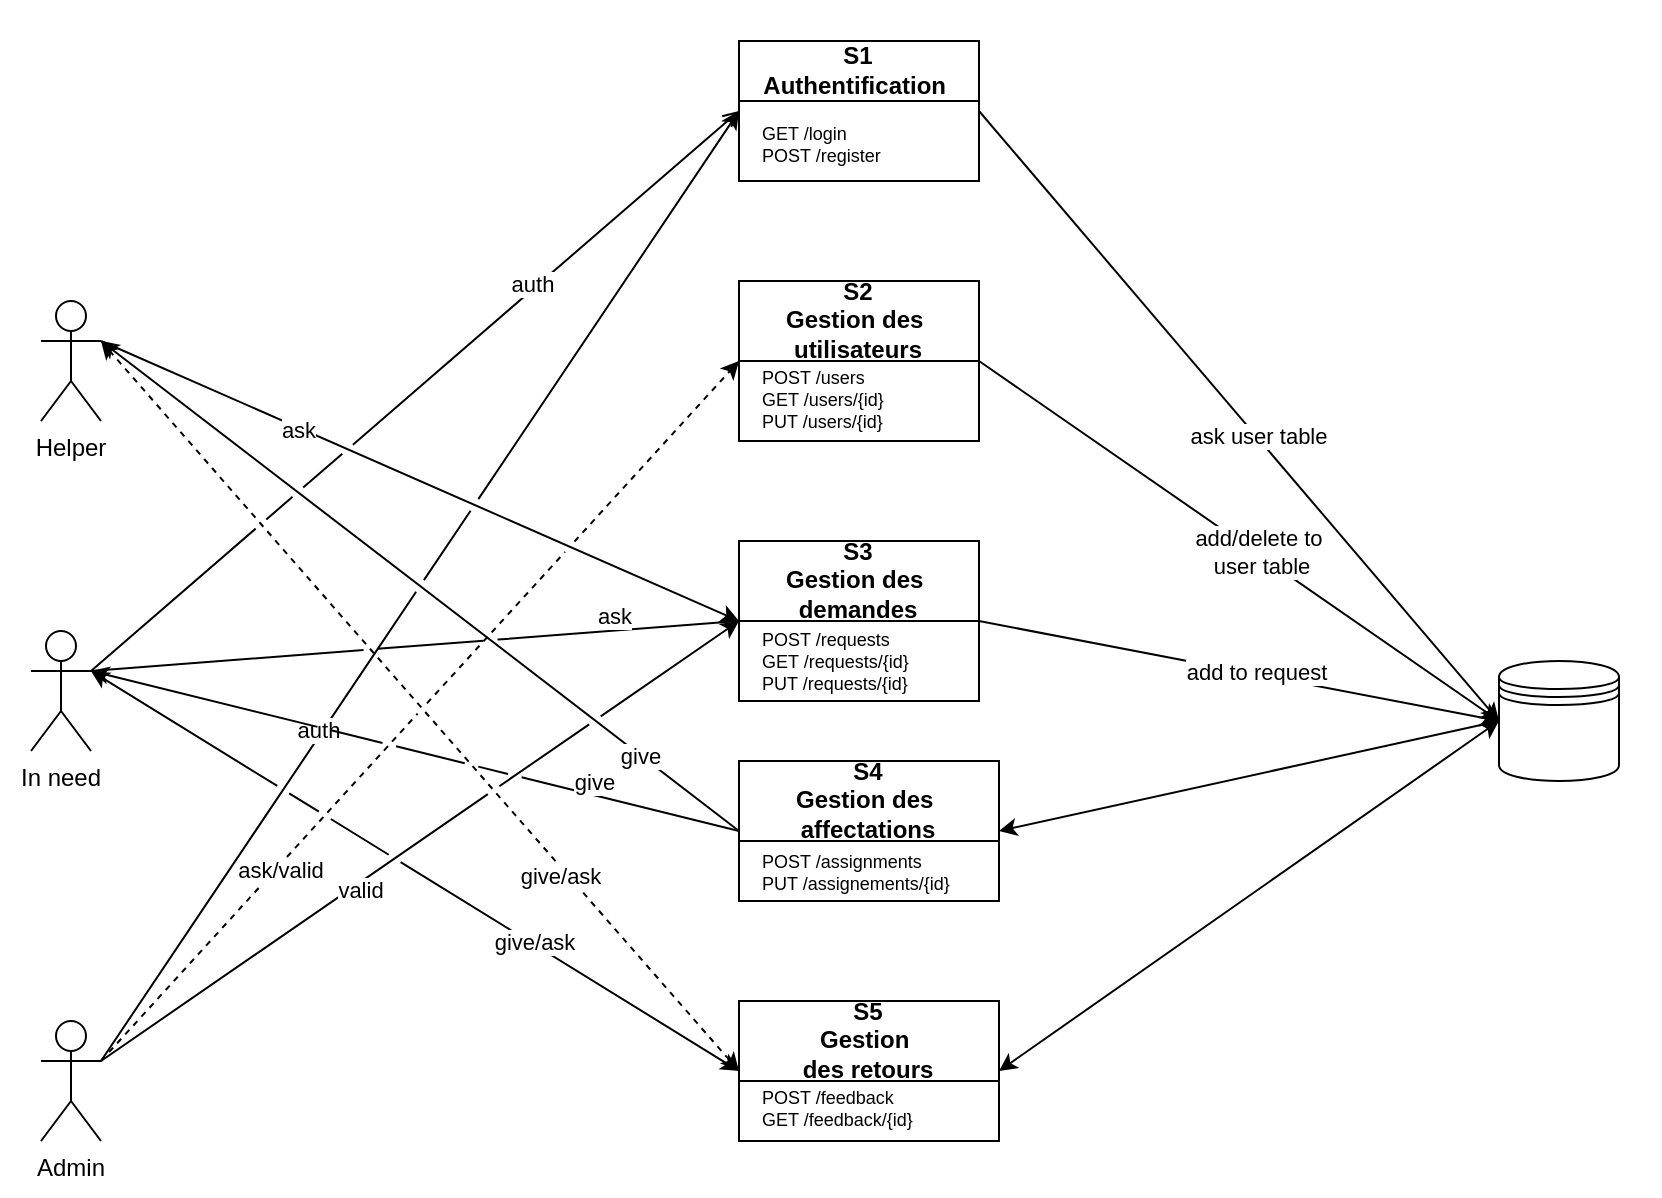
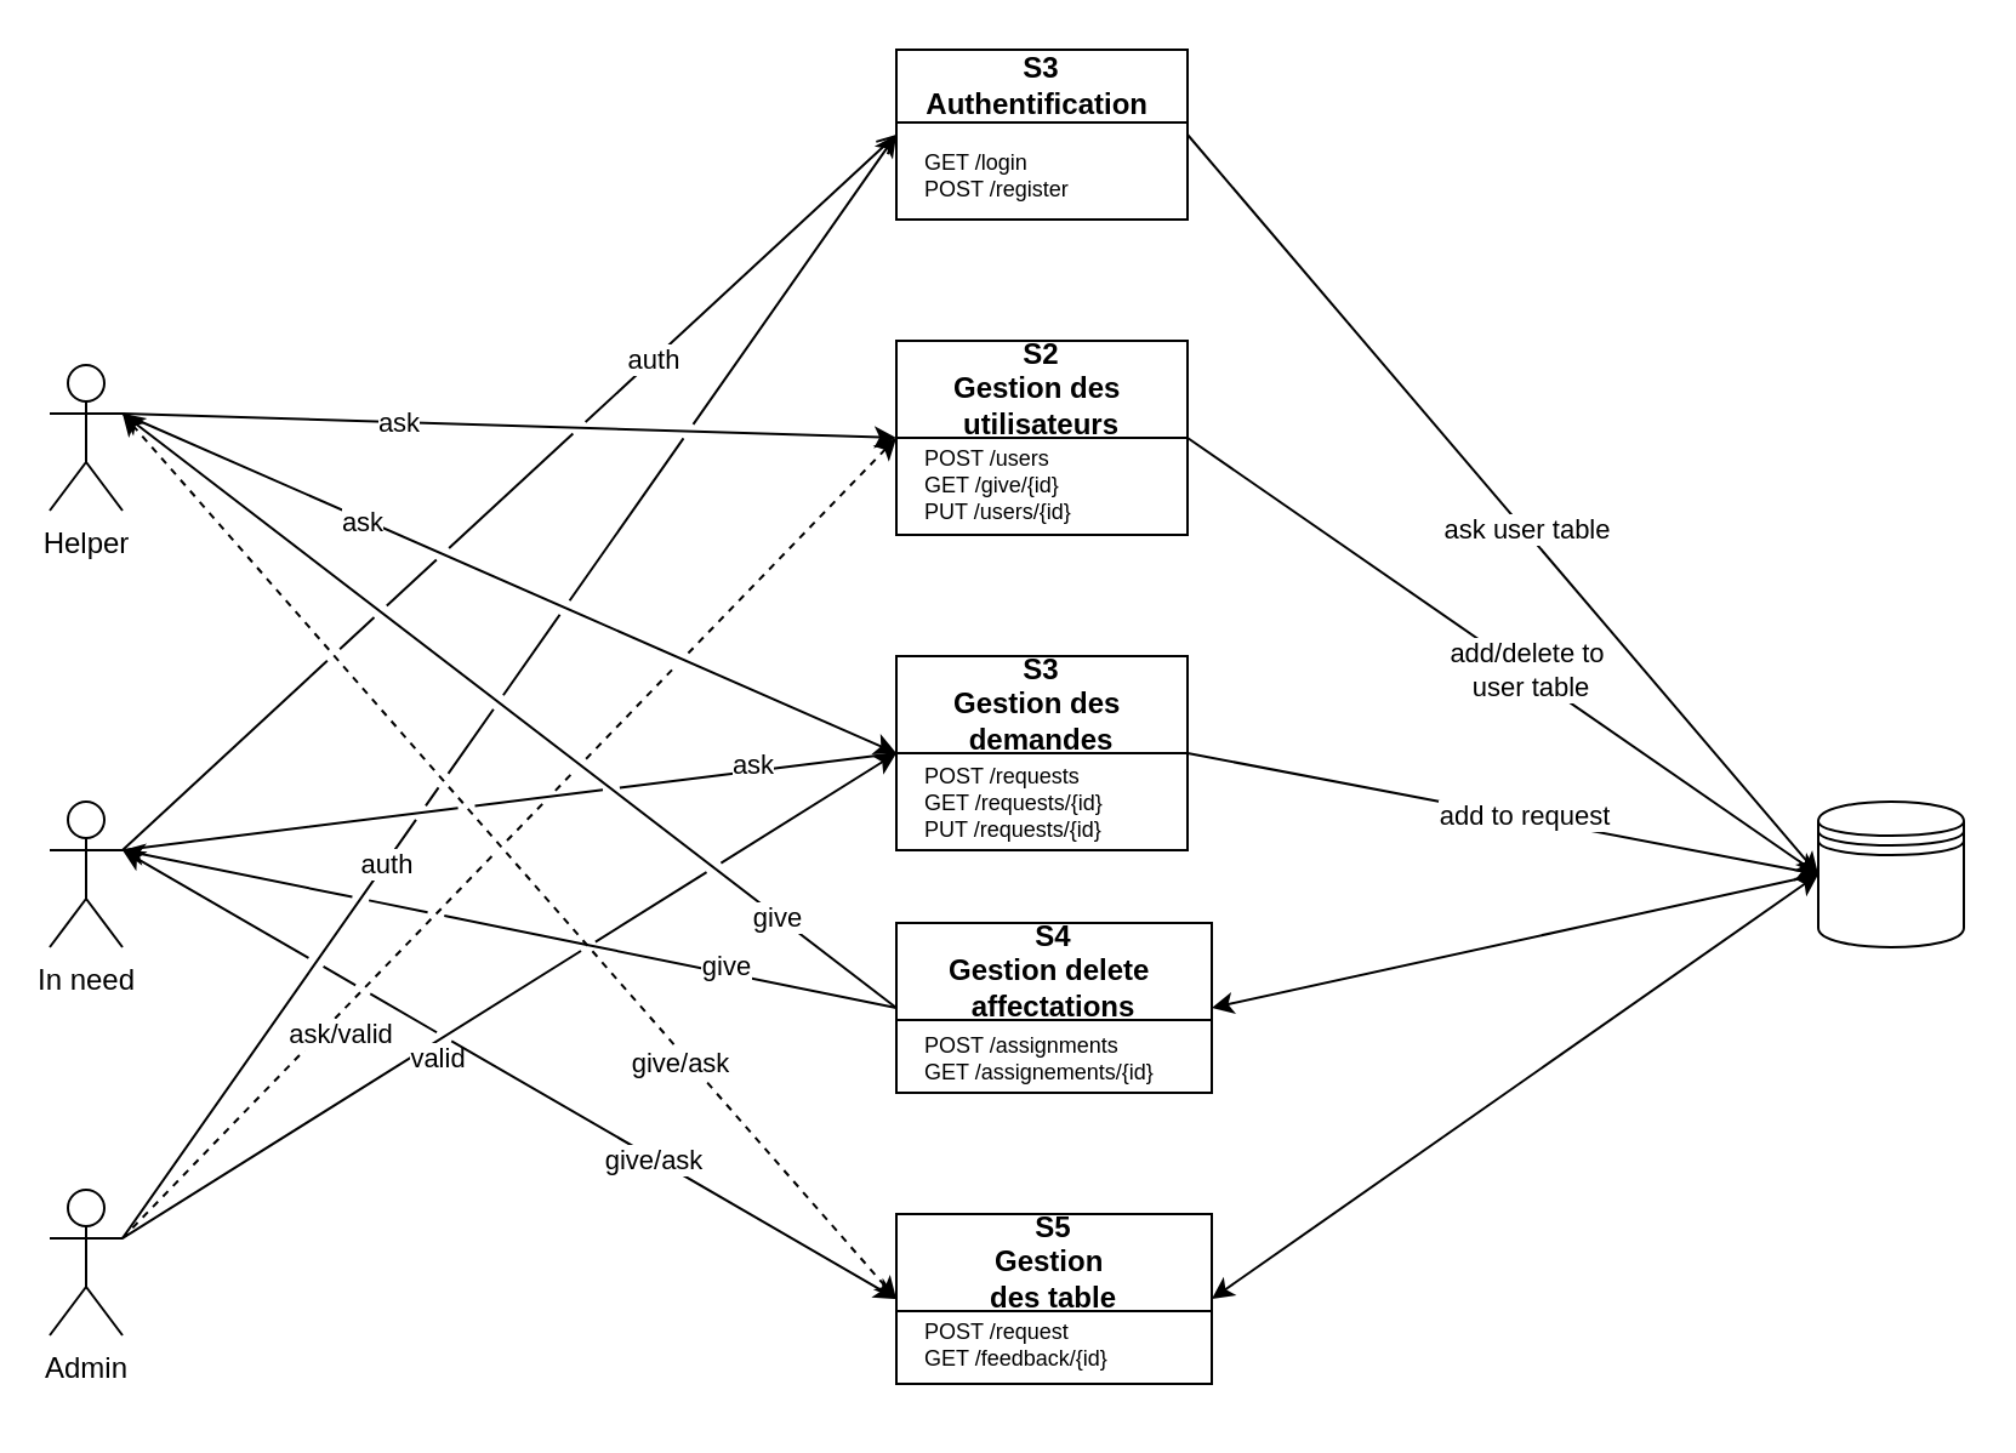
  <mxCell id="0" />
  <mxCell id="1" parent="0" />
  <mxCell id="2" value="Helper" style="shape=umlActor;verticalLabelPosition=bottom;verticalAlign=top;html=1;outlineConnect=0;" parent="1" vertex="1"><mxGeometry x="20" y="150" width="30" height="60" as="geometry" /></mxCell>
- <mxCell id="3" value="In need" style="shape=umlActor;verticalLabelPosition=bottom;verticalAlign=top;html=1;outlineConnect=0;" parent="1" vertex="1"><mxGeometry x="15" y="315" width="30" height="60" as="geometry" /></mxCell>
- <mxCell id="4" value="Admin" style="shape=umlActor;verticalLabelPosition=bottom;verticalAlign=top;html=1;outlineConnect=0;" parent="1" vertex="1"><mxGeometry x="20" y="510" width="30" height="60" as="geometry" /></mxCell>
- <mxCell id="5" value="S1&lt;div&gt;Authentification&amp;nbsp;&lt;/div&gt;" style="swimlane;whiteSpace=wrap;html=1;startSize=30;" parent="1" vertex="1"><mxGeometry x="369" y="20" width="120" height="70" as="geometry" /></mxCell>
+ <mxCell id="3" value="In need" style="shape=umlActor;verticalLabelPosition=bottom;verticalAlign=top;html=1;outlineConnect=0;" parent="1" vertex="1"><mxGeometry x="20" y="330" width="30" height="60" as="geometry" /></mxCell>
+ <mxCell id="4" value="Admin" style="shape=umlActor;verticalLabelPosition=bottom;verticalAlign=top;html=1;outlineConnect=0;" parent="1" vertex="1"><mxGeometry x="20" y="490" width="30" height="60" as="geometry" /></mxCell>
+ <mxCell id="5" value="S3&lt;div&gt;Authentification&amp;nbsp;&lt;/div&gt;" style="swimlane;whiteSpace=wrap;html=1;startSize=30;" parent="1" vertex="1"><mxGeometry x="369" y="20" width="120" height="70" as="geometry" /></mxCell>
  <mxCell id="6" value="GET /login&lt;div&gt;POST /register&lt;/div&gt;" style="text;html=1;align=left;verticalAlign=top;resizable=0;points=[];autosize=1;strokeColor=none;fillColor=none;fontSize=9;" parent="5" vertex="1"><mxGeometry x="10" y="35" width="80" height="40" as="geometry" /></mxCell>
  <mxCell id="7" value="S2&lt;div&gt;&lt;div&gt;Gestion des&amp;nbsp;&lt;/div&gt;&lt;div&gt;utilisateurs&lt;/div&gt;&lt;/div&gt;" style="swimlane;whiteSpace=wrap;html=1;startSize=40;" parent="1" vertex="1"><mxGeometry x="369" y="140" width="120" height="80" as="geometry" /></mxCell>
- <mxCell id="8" value="POST /users&lt;div&gt;GET /users/{id}&lt;/div&gt;&lt;div&gt;PUT /users/{id}&lt;/div&gt;" style="text;html=1;align=left;verticalAlign=top;resizable=0;points=[];autosize=1;strokeColor=none;fillColor=none;fontSize=9;" vertex="1" parent="7"><mxGeometry x="10" y="37" width="80" height="50" as="geometry" /></mxCell>
+ <mxCell id="8" value="POST /users&lt;div&gt;GET /give/{id}&lt;/div&gt;&lt;div&gt;PUT /users/{id}&lt;/div&gt;" style="text;html=1;align=left;verticalAlign=top;resizable=0;points=[];autosize=1;strokeColor=none;fillColor=none;fontSize=9;" vertex="1" parent="7"><mxGeometry x="10" y="37" width="80" height="50" as="geometry" /></mxCell>
  <mxCell id="9" value="S3&lt;div&gt;&lt;div&gt;Gestion des&amp;nbsp;&lt;/div&gt;&lt;div&gt;demandes&lt;/div&gt;&lt;/div&gt;" style="swimlane;whiteSpace=wrap;html=1;startSize=40;" parent="1" vertex="1"><mxGeometry x="369" y="270" width="120" height="80" as="geometry" /></mxCell>
  <mxCell id="10" value="POST /requests&lt;div&gt;GET /requests/{id}&lt;/div&gt;&lt;div&gt;PUT /requests/{id}&lt;/div&gt;" style="text;html=1;align=left;verticalAlign=top;resizable=0;points=[];autosize=1;strokeColor=none;fillColor=none;fontSize=9;" vertex="1" parent="9"><mxGeometry x="10" y="38" width="100" height="50" as="geometry" /></mxCell>
- <mxCell id="11" value="S4&lt;div&gt;&lt;div&gt;Gestion des&amp;nbsp;&lt;/div&gt;&lt;div&gt;affectations&lt;/div&gt;&lt;/div&gt;" style="swimlane;whiteSpace=wrap;html=1;startSize=40;" parent="1" vertex="1"><mxGeometry x="369" y="380" width="130" height="70" as="geometry" /></mxCell>
- <mxCell id="12" value="POST /assignments&lt;div&gt;PUT /assignements/{id}&lt;/div&gt;" style="text;html=1;align=left;verticalAlign=top;resizable=0;points=[];autosize=1;strokeColor=none;fillColor=none;fontSize=9;" vertex="1" parent="11"><mxGeometry x="10" y="39" width="120" height="40" as="geometry" /></mxCell>
- <mxCell id="13" value="S5&lt;div&gt;&lt;div&gt;Gestion&amp;nbsp;&lt;/div&gt;&lt;div&gt;des retours&lt;/div&gt;&lt;/div&gt;" style="swimlane;whiteSpace=wrap;html=1;startSize=40;" parent="1" vertex="1"><mxGeometry x="369" y="500" width="130" height="70" as="geometry" /></mxCell>
- <mxCell id="14" value="POST /feedback&lt;div&gt;GET /feedback/{id}&lt;/div&gt;" style="text;html=1;align=left;verticalAlign=top;resizable=0;points=[];autosize=1;strokeColor=none;fillColor=none;fontSize=9;" vertex="1" parent="13"><mxGeometry x="10" y="37" width="100" height="40" as="geometry" /></mxCell>
+ <mxCell id="11" value="S4&lt;div&gt;&lt;div&gt;Gestion delete&amp;nbsp;&lt;/div&gt;&lt;div&gt;affectations&lt;/div&gt;&lt;/div&gt;" style="swimlane;whiteSpace=wrap;html=1;startSize=40;" parent="1" vertex="1"><mxGeometry x="369" y="380" width="130" height="70" as="geometry" /></mxCell>
+ <mxCell id="12" value="POST /assignments&lt;div&gt;GET /assignements/{id}&lt;/div&gt;" style="text;html=1;align=left;verticalAlign=top;resizable=0;points=[];autosize=1;strokeColor=none;fillColor=none;fontSize=9;" vertex="1" parent="11"><mxGeometry x="10" y="39" width="120" height="40" as="geometry" /></mxCell>
+ <mxCell id="13" value="S5&lt;div&gt;&lt;div&gt;Gestion&amp;nbsp;&lt;/div&gt;&lt;div&gt;des table&lt;/div&gt;&lt;/div&gt;" style="swimlane;whiteSpace=wrap;html=1;startSize=40;" parent="1" vertex="1"><mxGeometry x="369" y="500" width="130" height="70" as="geometry" /></mxCell>
+ <mxCell id="14" value="POST /request&lt;div&gt;GET /feedback/{id}&lt;/div&gt;" style="text;html=1;align=left;verticalAlign=top;resizable=0;points=[];autosize=1;strokeColor=none;fillColor=none;fontSize=9;" vertex="1" parent="13"><mxGeometry x="10" y="37" width="100" height="40" as="geometry" /></mxCell>
  <mxCell id="15" value="" style="shape=datastore;whiteSpace=wrap;html=1;" parent="1" vertex="1"><mxGeometry x="749" y="330" width="60" height="60" as="geometry" /></mxCell>
+ <mxCell id="16" value="" style="endArrow=classic;html=1;rounded=0;entryX=0;entryY=0.5;entryDx=0;entryDy=0;exitX=1;exitY=0.333;exitDx=0;exitDy=0;exitPerimeter=0;jumpStyle=gap;jumpSize=7;" parent="1" source="2" target="7" edge="1"><mxGeometry width="50" height="50" relative="1" as="geometry"><mxPoint x="229" y="190" as="sourcePoint" /><mxPoint x="379" y="70" as="targetPoint" /></mxGeometry></mxCell>
+ <mxCell id="17" value="ask" style="edgeLabel;html=1;align=center;verticalAlign=middle;resizable=0;points=[];" parent="16" vertex="1" connectable="0"><mxGeometry x="0.067" y="1" relative="1" as="geometry"><mxPoint x="-56" y="-1" as="offset" /></mxGeometry></mxCell>
  <mxCell id="18" value="" style="endArrow=classic;html=1;rounded=0;entryX=0;entryY=0.5;entryDx=0;entryDy=0;exitX=1;exitY=0.333;exitDx=0;exitDy=0;exitPerimeter=0;jumpStyle=gap;jumpSize=7;" parent="1" source="2" target="9" edge="1"><mxGeometry width="50" height="50" relative="1" as="geometry"><mxPoint x="209" y="180" as="sourcePoint" /><mxPoint x="379" y="190" as="targetPoint" /></mxGeometry></mxCell>
  <mxCell id="19" value="ask" style="edgeLabel;html=1;align=center;verticalAlign=middle;resizable=0;points=[];" parent="18" vertex="1" connectable="0"><mxGeometry x="0.067" y="1" relative="1" as="geometry"><mxPoint x="-72" y="-29" as="offset" /></mxGeometry></mxCell>
  <mxCell id="20" value="" style="endArrow=none;html=1;rounded=0;entryX=0;entryY=0.5;entryDx=0;entryDy=0;exitX=1;exitY=0.333;exitDx=0;exitDy=0;exitPerimeter=0;jumpStyle=gap;jumpSize=7;endFill=0;startArrow=classic;startFill=1;" parent="1" source="2" target="11" edge="1"><mxGeometry width="50" height="50" relative="1" as="geometry"><mxPoint x="189" y="210" as="sourcePoint" /><mxPoint x="359" y="340" as="targetPoint" /></mxGeometry></mxCell>
  <mxCell id="21" value="give" style="edgeLabel;html=1;align=center;verticalAlign=middle;resizable=0;points=[];" parent="20" vertex="1" connectable="0"><mxGeometry x="0.067" y="1" relative="1" as="geometry"><mxPoint x="98" y="77" as="offset" /></mxGeometry></mxCell>
  <mxCell id="22" value="" style="endArrow=classic;html=1;rounded=0;entryX=0;entryY=0.5;entryDx=0;entryDy=0;exitX=1;exitY=0.333;exitDx=0;exitDy=0;exitPerimeter=0;jumpStyle=gap;jumpSize=7;endFill=1;startArrow=classic;startFill=1;dashed=1;" parent="1" source="2" target="13" edge="1"><mxGeometry width="50" height="50" relative="1" as="geometry"><mxPoint x="209" y="220" as="sourcePoint" /><mxPoint x="379" y="470" as="targetPoint" /></mxGeometry></mxCell>
  <mxCell id="23" value="give/ask" style="edgeLabel;html=1;align=center;verticalAlign=middle;resizable=0;points=[];" parent="22" vertex="1" connectable="0"><mxGeometry x="0.067" y="1" relative="1" as="geometry"><mxPoint x="58" y="73" as="offset" /></mxGeometry></mxCell>
  <mxCell id="24" value="" style="endArrow=open;html=1;rounded=0;entryX=0;entryY=0.5;entryDx=0;entryDy=0;exitX=1;exitY=0.333;exitDx=0;exitDy=0;exitPerimeter=0;jumpStyle=gap;jumpSize=7;" parent="1" source="3" target="5" edge="1"><mxGeometry width="50" height="50" relative="1" as="geometry"><mxPoint x="199" y="355" as="sourcePoint" /><mxPoint x="369" y="365" as="targetPoint" /></mxGeometry></mxCell>
  <mxCell id="25" value="auth" style="edgeLabel;html=1;align=center;verticalAlign=middle;resizable=0;points=[];" parent="24" vertex="1" connectable="0"><mxGeometry x="0.067" y="1" relative="1" as="geometry"><mxPoint x="49" y="-44" as="offset" /></mxGeometry></mxCell>
  <mxCell id="26" value="" style="endArrow=none;html=1;rounded=0;entryX=0;entryY=0.5;entryDx=0;entryDy=0;exitX=1;exitY=0.333;exitDx=0;exitDy=0;exitPerimeter=0;jumpStyle=gap;jumpSize=7;" parent="1" source="3" target="9" edge="1"><mxGeometry width="50" height="50" relative="1" as="geometry"><mxPoint x="209" y="360" as="sourcePoint" /><mxPoint x="379" y="190" as="targetPoint" /></mxGeometry></mxCell>
  <mxCell id="27" value="ask" style="edgeLabel;html=1;align=center;verticalAlign=middle;resizable=0;points=[];" parent="26" vertex="1" connectable="0"><mxGeometry x="0.067" y="1" relative="1" as="geometry"><mxPoint x="89" y="-13" as="offset" /></mxGeometry></mxCell>
  <mxCell id="28" value="" style="endArrow=classic;html=1;rounded=0;entryX=0;entryY=0.5;entryDx=0;entryDy=0;exitX=1;exitY=0.333;exitDx=0;exitDy=0;exitPerimeter=0;jumpStyle=gap;jumpSize=7;" parent="1" source="4" target="5" edge="1"><mxGeometry width="50" height="50" relative="1" as="geometry"><mxPoint x="219" y="570" as="sourcePoint" /><mxPoint x="389" y="520" as="targetPoint" /></mxGeometry></mxCell>
  <mxCell id="29" value="auth" style="edgeLabel;html=1;align=center;verticalAlign=middle;resizable=0;points=[];" parent="28" vertex="1" connectable="0"><mxGeometry x="0.067" y="1" relative="1" as="geometry"><mxPoint x="-61" y="88" as="offset" /></mxGeometry></mxCell>
  <mxCell id="30" value="" style="endArrow=classic;html=1;rounded=0;entryX=0;entryY=0.5;entryDx=0;entryDy=0;exitX=1;exitY=0.333;exitDx=0;exitDy=0;exitPerimeter=0;jumpStyle=gap;jumpSize=7;dashed=1;" parent="1" source="4" target="7" edge="1"><mxGeometry width="50" height="50" relative="1" as="geometry"><mxPoint x="209" y="540" as="sourcePoint" /><mxPoint x="379" y="70" as="targetPoint" /></mxGeometry></mxCell>
  <mxCell id="31" value="ask/valid" style="edgeLabel;html=1;align=center;verticalAlign=middle;resizable=0;points=[];" parent="30" vertex="1" connectable="0"><mxGeometry x="0.067" y="1" relative="1" as="geometry"><mxPoint x="-80" y="92" as="offset" /></mxGeometry></mxCell>
  <mxCell id="32" value="" style="endArrow=classic;html=1;rounded=0;entryX=0;entryY=0.5;entryDx=0;entryDy=0;exitX=1;exitY=0.5;exitDx=0;exitDy=0;jumpStyle=gap;jumpSize=7;" parent="1" source="5" target="15" edge="1"><mxGeometry width="50" height="50" relative="1" as="geometry"><mxPoint x="599" y="220" as="sourcePoint" /><mxPoint x="769" y="110" as="targetPoint" /></mxGeometry></mxCell>
  <mxCell id="33" value="ask user table" style="edgeLabel;html=1;align=center;verticalAlign=middle;resizable=0;points=[];" parent="32" vertex="1" connectable="0"><mxGeometry x="0.067" y="1" relative="1" as="geometry"><mxPoint as="offset" /></mxGeometry></mxCell>
  <mxCell id="34" value="" style="endArrow=classic;html=1;rounded=0;entryX=0;entryY=0.5;entryDx=0;entryDy=0;exitX=1;exitY=0.5;exitDx=0;exitDy=0;jumpStyle=gap;jumpSize=7;" parent="1" source="7" target="15" edge="1"><mxGeometry width="50" height="50" relative="1" as="geometry"><mxPoint x="539" y="260" as="sourcePoint" /><mxPoint x="739" y="560" as="targetPoint" /></mxGeometry></mxCell>
  <mxCell id="35" value="add/delete to&lt;div&gt;&amp;nbsp;user table&lt;/div&gt;" style="edgeLabel;html=1;align=center;verticalAlign=middle;resizable=0;points=[];" parent="34" vertex="1" connectable="0"><mxGeometry x="0.067" y="1" relative="1" as="geometry"><mxPoint as="offset" /></mxGeometry></mxCell>
  <mxCell id="36" value="" style="endArrow=classic;html=1;rounded=0;entryX=0;entryY=0.5;entryDx=0;entryDy=0;exitX=1;exitY=0.5;exitDx=0;exitDy=0;jumpStyle=gap;jumpSize=7;" parent="1" source="9" target="15" edge="1"><mxGeometry width="50" height="50" relative="1" as="geometry"><mxPoint x="499" y="190" as="sourcePoint" /><mxPoint x="699" y="370" as="targetPoint" /></mxGeometry></mxCell>
  <mxCell id="37" value="add to request" style="edgeLabel;html=1;align=center;verticalAlign=middle;resizable=0;points=[];" parent="36" vertex="1" connectable="0"><mxGeometry x="0.067" y="1" relative="1" as="geometry"><mxPoint as="offset" /></mxGeometry></mxCell>
  <mxCell id="38" value="" style="endArrow=none;html=1;rounded=0;entryX=0;entryY=0.5;entryDx=0;entryDy=0;exitX=1;exitY=0.5;exitDx=0;exitDy=0;jumpStyle=gap;jumpSize=7;endFill=0;startArrow=classic;startFill=1;" parent="1" source="11" target="15" edge="1"><mxGeometry width="50" height="50" relative="1" as="geometry"><mxPoint x="499" y="310" as="sourcePoint" /><mxPoint x="699" y="370" as="targetPoint" /></mxGeometry></mxCell>
  <mxCell id="39" value="" style="endArrow=classic;html=1;rounded=0;entryX=0;entryY=0.5;entryDx=0;entryDy=0;jumpStyle=gap;jumpSize=7;exitX=1;exitY=0.5;exitDx=0;exitDy=0;startArrow=classic;startFill=1;" parent="1" source="13" target="15" edge="1"><mxGeometry width="50" height="50" relative="1" as="geometry"><mxPoint x="489" y="550" as="sourcePoint" /><mxPoint x="699" y="370" as="targetPoint" /></mxGeometry></mxCell>
  <mxCell id="40" value="" style="endArrow=classic;html=1;rounded=0;exitX=1;exitY=0.333;exitDx=0;exitDy=0;exitPerimeter=0;jumpStyle=gap;jumpSize=7;entryX=0;entryY=0.5;entryDx=0;entryDy=0;" parent="1" source="4" target="9" edge="1"><mxGeometry width="50" height="50" relative="1" as="geometry"><mxPoint x="60" y="360" as="sourcePoint" /><mxPoint x="349" y="270" as="targetPoint" /></mxGeometry></mxCell>
  <mxCell id="41" value="valid" style="edgeLabel;html=1;align=center;verticalAlign=middle;resizable=0;points=[];" parent="40" vertex="1" connectable="0"><mxGeometry x="0.067" y="1" relative="1" as="geometry"><mxPoint x="-40" y="33" as="offset" /></mxGeometry></mxCell>
  <mxCell id="42" value="" style="endArrow=none;html=1;rounded=0;entryX=0;entryY=0.5;entryDx=0;entryDy=0;exitX=1;exitY=0.333;exitDx=0;exitDy=0;exitPerimeter=0;jumpStyle=gap;jumpSize=7;endFill=0;startArrow=classic;startFill=1;" parent="1" source="3" target="11" edge="1"><mxGeometry width="50" height="50" relative="1" as="geometry"><mxPoint x="60" y="180" as="sourcePoint" /><mxPoint x="379" y="430" as="targetPoint" /></mxGeometry></mxCell>
  <mxCell id="43" value="give" style="edgeLabel;html=1;align=center;verticalAlign=middle;resizable=0;points=[];" parent="42" vertex="1" connectable="0"><mxGeometry x="0.067" y="1" relative="1" as="geometry"><mxPoint x="78" y="14" as="offset" /></mxGeometry></mxCell>
  <mxCell id="44" value="" style="endArrow=classic;html=1;rounded=0;entryX=0;entryY=0.5;entryDx=0;entryDy=0;exitX=1;exitY=0.333;exitDx=0;exitDy=0;exitPerimeter=0;jumpStyle=gap;jumpSize=7;endFill=1;startArrow=classic;startFill=1;" parent="1" source="3" target="13" edge="1"><mxGeometry width="50" height="50" relative="1" as="geometry"><mxPoint x="39" y="200" as="sourcePoint" /><mxPoint x="358" y="570" as="targetPoint" /></mxGeometry></mxCell>
  <mxCell id="45" value="give/ask" style="edgeLabel;html=1;align=center;verticalAlign=middle;resizable=0;points=[];" parent="44" vertex="1" connectable="0"><mxGeometry x="0.067" y="1" relative="1" as="geometry"><mxPoint x="48" y="30" as="offset" /></mxGeometry></mxCell>
